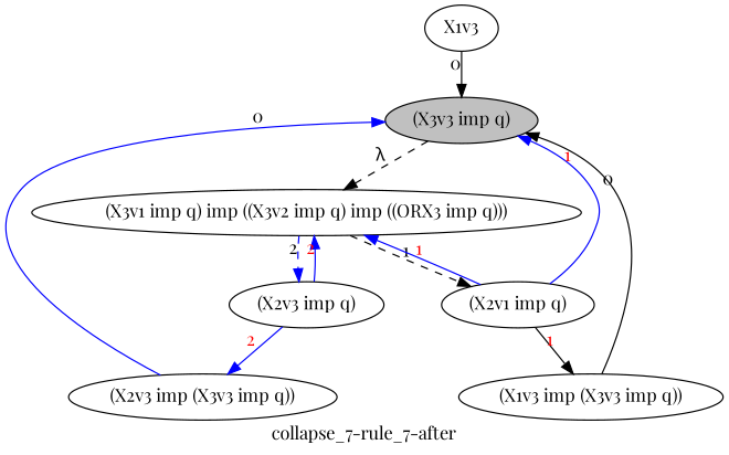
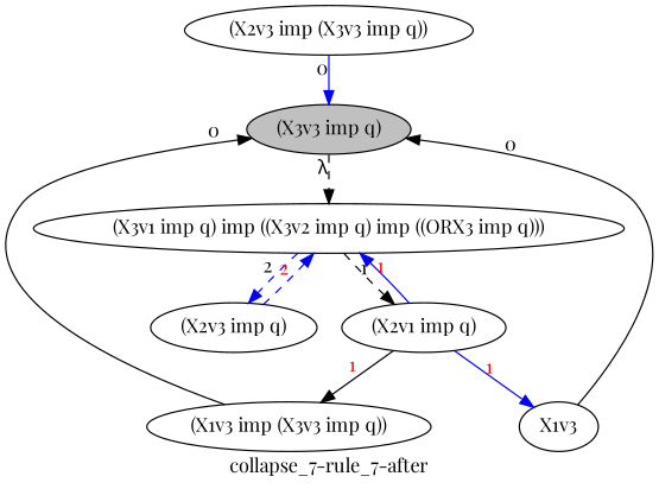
  strict digraph {
    collapsed_nodes="['32']"
    fontname="Playfair Display"
    label="collapse_7-rule_7-after"
    node [ancestor_target=True fontname="Playfair Display" hypothesis=False]
    edge [ancestor=True fontname="Playfair Display" xlabel=1 color=blue]
    n1 [ancestor_target=False fillcolor=grey formula="(X3v3 imp q)" label="(X3v3 imp q)" style=filled]
    n2 [formula="(X3v1 imp q) imp ((X3v2 imp q) imp ((ORX3 imp q)))" label="(X3v1 imp q) imp ((X3v2 imp q) imp ((ORX3 imp q)))"]
    n3 [ancestor_target=False formula="(X2v3 imp q)" label="(X2v3 imp q)"]
    n4 [ancestor_target=False formula="(X2v1 imp q)" label="(X2v1 imp q)"]
    n5 [formula="(X2v3 imp (X3v3 imp q))" label="(X2v3 imp (X3v3 imp q))"]
    n6 [formula="(X1v3 imp (X3v3 imp q))" label="(X1v3 imp (X3v3 imp q))"]
    n7 [formula=X1v3 label=X1v3]
    n1 -> n2 [ancestor=False dependencies=None style=dashed xlabel="&#955;" color=""]
    n2 -> n3 [composed=True style=dashed xlabel=2 ancestor=""]
    n2 -> n4 [composed=True style=dashed ancestor="" color=""]
-   n3 -> n2 [fontcolor=red path=2 xlabel=2]
-   n3 -> n5 [fontcolor=red path=2 xlabel=2]
+   n3 -> n2 [fontcolor=red path=2 xlabel=2 style=dashed]
    n4 -> n2 [fontcolor=red path=1]
    n4 -> n6 [color=black fontcolor=red path=1]
-   n4 -> n1 [fontcolor=red path=1]
+   n4 -> n7 [fontcolor=red path=1]
    n5 -> n1 [ancestor=False dependencies=00000000000000000000000000000000000010000000000000000000 xlabel=0]
    n6 -> n1 [ancestor=False dependencies=00000000000000000000000000000000000000000100000000000000 xlabel=0 color=""]
    n7 -> n1 [ancestor=False dependencies=00000000000000000000001000000000000000000000000000000000 xlabel=0 color=""]
  }
